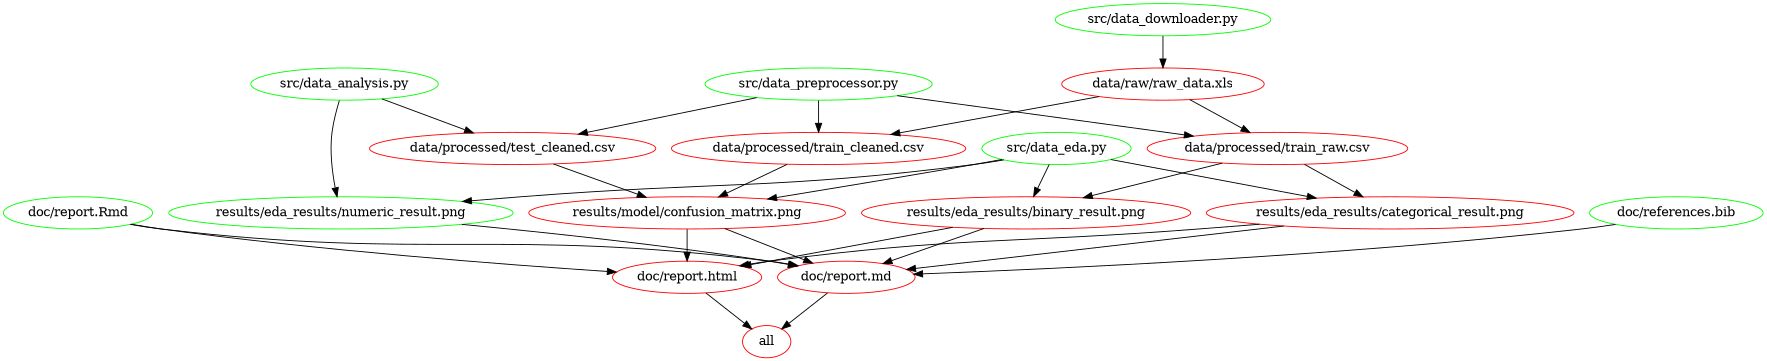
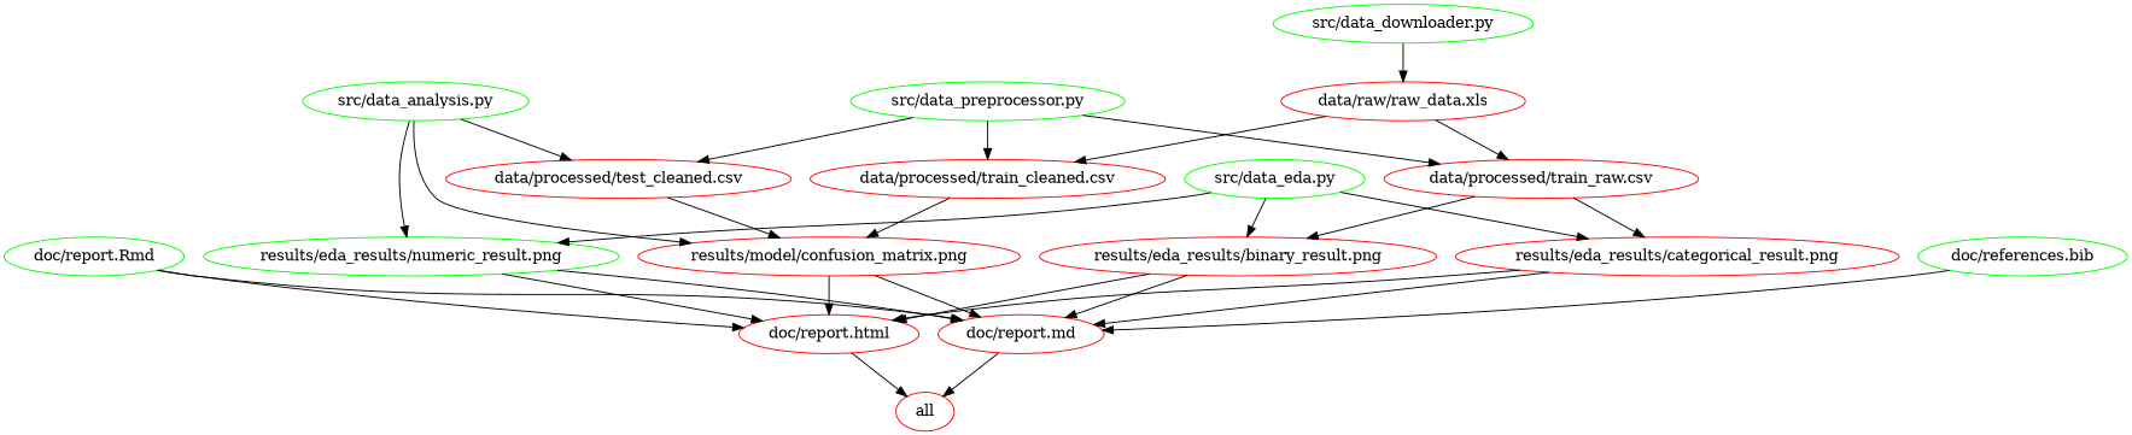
  digraph {
    node [color=red]
    n1 [label=all]
    n2 [label="data/processed/test_cleaned.csv"]
    n3 [label="results/model/confusion_matrix.png"]
    n4 [label="doc/report.html"]
    n5 [label="doc/report.md"]
    n6 [label="data/processed/train_cleaned.csv"]
    n7 [label="data/processed/train_raw.csv"]
    n8 [label="results/eda_results/binary_result.png"]
    n9 [label="results/eda_results/categorical_result.png"]
    n10 [color=green label="results/eda_results/numeric_result.png"]
    n11 [label="data/raw/raw_data.xls"]
    n12 [color=green label="doc/references.bib"]
    n13 [color=green label="doc/report.Rmd"]
    n14 [color=green label="src/data_analysis.py"]
    n15 [color=green label="src/data_downloader.py"]
    n16 [color=green label="src/data_eda.py"]
    n17 [color=green label="src/data_preprocessor.py"]
    n2 -> n3
    n3 -> n4
    n3 -> n5
    n4 -> n1
    n5 -> n1
    n6 -> n3
    n7 -> n8
    n7 -> n9
    n8 -> n4
    n8 -> n5
    n9 -> n4
    n9 -> n5
+   n10 -> n4
    n10 -> n5
    n11 -> n6
    n11 -> n7
    n12 -> n5
    n13 -> n4
    n13 -> n5
    n14 -> n2
-   n16 -> n3
+   n14 -> n3
    n14 -> n10
    n15 -> n11
    n16 -> n8
    n16 -> n9
    n16 -> n10
    n17 -> n2
    n17 -> n6
    n17 -> n7
  }
